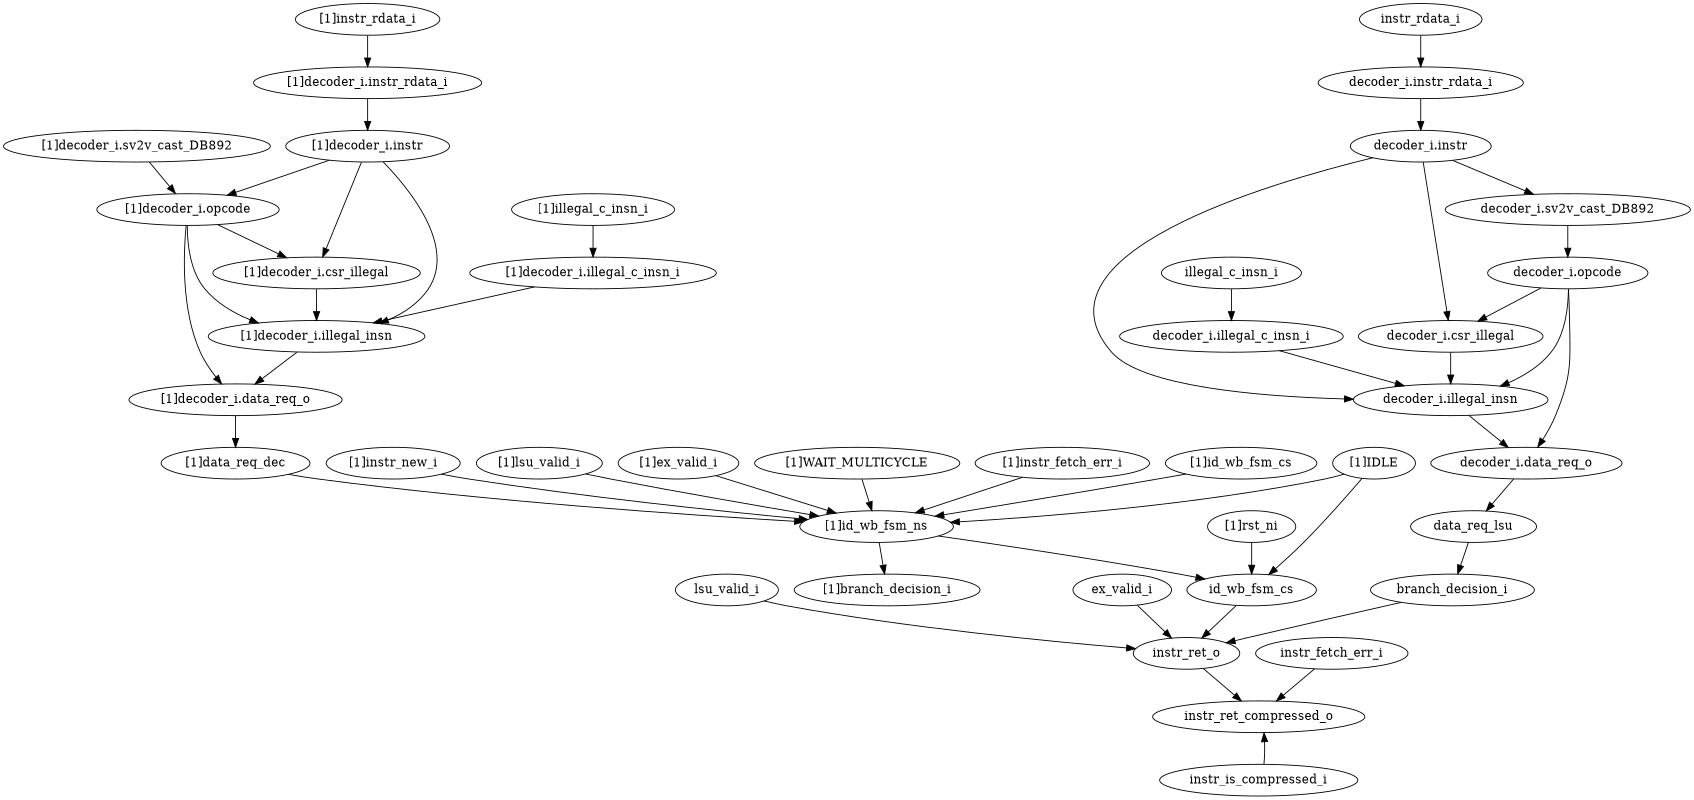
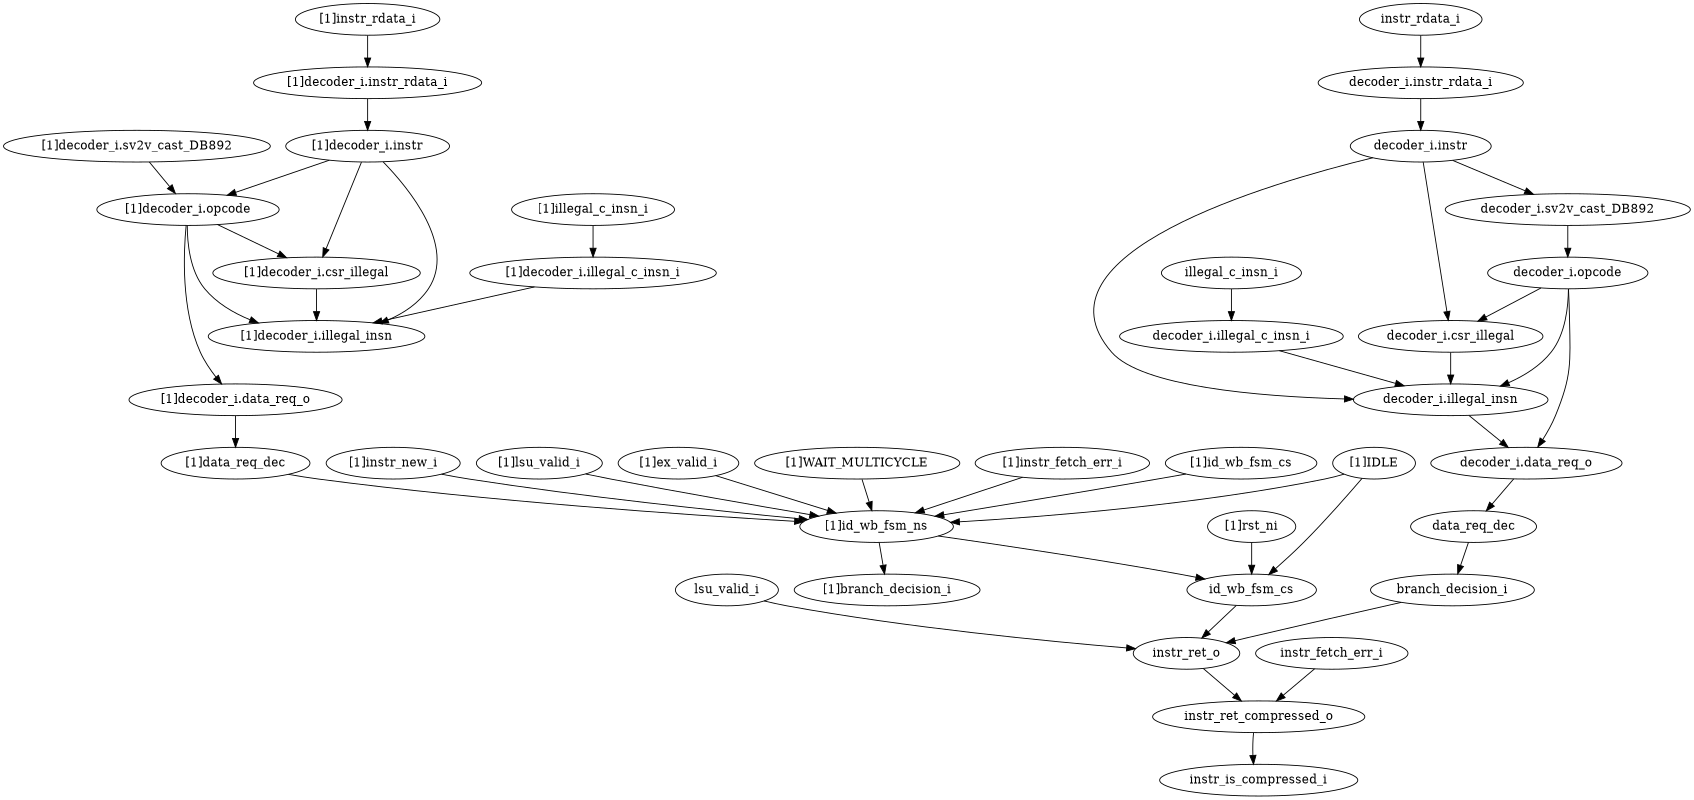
  strict digraph {
    node [complexity=10 importance=0.00673121127752 rank=0.00251683130762]
-   data_req_dec [complexity=7 importance=0.0128203510503 rank=0.00183147872147 label=data_req_lsu]
+   data_req_dec [complexity=7 importance=0.0128203510503 rank=0.00183147872147]
    branch_decision_i [complexity=5 rank=0.0013462422555]
    instr_ret_o [complexity=3 importance=0.00523524858709 rank=0.00174508286236]
    instr_ret_compressed_o [complexity=0 importance=0.00290864202803 rank=0.0]
    "decoder_i.illegal_c_insn_i" [complexity=9 importance=0.020430567123 rank=0.00227006301366]
    "decoder_i.illegal_insn" [complexity=8 importance=0.0181866062505 rank=0.00227332578131]
    "decoder_i.data_req_o" [complexity=7 importance=0.0145280557882 rank=0.00207543654117]
    "[1]decoder_i.instr_rdata_i" [complexity=19 importance=0.0631164237719 rank=0.00332191704063]
    "[1]decoder_i.instr" [complexity=17 importance=0.0612464619905 rank=0.00360273305826]
    "[1]decoder_i.opcode" [complexity=14 importance=0.0588155314204 rank=0.00420110938717]
    "[1]decoder_i.illegal_insn" [complexity=11 importance=0.0550608098478 rank=0.00500552816798]
    "[1]decoder_i.csr_illegal" [complexity=13 importance=0.0565675984967 rank=0.00435135373051]
    "[1]decoder_i.data_req_o" [importance=0.0514022593855 rank=0.00514022593855]
    "[1]id_wb_fsm_ns" [complexity=6 importance=0.0236723503857 rank=0.00394539173096]
    id_wb_fsm_cs [complexity=4 importance=0.0196494986369 rank=0.00491237465921]
    "[1]branch_decision_i" [importance=0.0251683130762]
    lsu_valid_i [complexity=7 rank=0.000961601611074]
    "decoder_i.instr" [complexity=14 importance=0.0243722583932 rank=0.00174087559951]
    "decoder_i.csr_illegal" [importance=0.0196933948994 rank=0.00196933948994]
    "decoder_i.sv2v_cast_DB892" [complexity=14 importance=0.0234372905135 rank=0.00167409217954]
    "decoder_i.opcode" [complexity=11 importance=0.0219413278231 rank=0.00199466616573]
    "decoder_i.instr_rdata_i" [complexity=16 importance=0.0262422201746 rank=0.00164013876091]
    "[1]IDLE" [complexity=12 importance=0.0488406634619 rank=0.00407005528849]
    "[1]id_wb_fsm_cs" [complexity=9 importance=0.169650205576 rank=0.0188500228418]
    instr_fetch_err_i [complexity=5 importance=0.0119664598646 rank=0.00239329197292]
    "[1]data_req_dec" [importance=0.0496945546476 rank=0.00496945546476]
    "[1]instr_rdata_i" [complexity=19 importance=0.0646123864624 rank=0.00340065191907]
    "[1]instr_new_i" [complexity=8 importance=0.0961853642334 rank=0.0120231705292]
    "[1]rst_ni" [complexity=5 importance=0.0407949599641 rank=0.00815899199283]
    "[1]illegal_c_insn_i" [complexity=12 importance=0.0588007334107 rank=0.00490006111756]
    "[1]decoder_i.illegal_c_insn_i" [complexity=12 importance=0.0573047707203 rank=0.00477539756002]
    "[1]decoder_i.sv2v_cast_DB892" [complexity=17 importance=0.0603114941108 rank=0.00354773494769]
    "[1]lsu_valid_i" [importance=0.0251683130762]
    instr_is_compressed_i [complexity=3 importance=0.00440460471846 rank=0.00146820157282]
    instr_rdata_i [complexity=16 importance=0.027738182865 rank=0.00173363642907]
    illegal_c_insn_i [complexity=9 importance=0.0219265298134 rank=0.00243628109038]
    "[1]ex_valid_i" [importance=0.0251683130762]
    "[1]WAIT_MULTICYCLE" [complexity=16 importance=0.0961853642334 rank=0.00601158526459]
    "[1]instr_fetch_err_i" [complexity=8 importance=0.0961853642334 rank=0.0120231705292]
-   ex_valid_i [complexity=7 rank=0.000961601611074]
    data_req_dec -> branch_decision_i
    branch_decision_i -> instr_ret_o
    instr_ret_o -> instr_ret_compressed_o
    "decoder_i.illegal_c_insn_i" -> "decoder_i.illegal_insn"
    "decoder_i.illegal_insn" -> "decoder_i.data_req_o"
    "decoder_i.data_req_o" -> data_req_dec
    "[1]decoder_i.instr_rdata_i" -> "[1]decoder_i.instr"
    "[1]decoder_i.instr" -> "[1]decoder_i.opcode"
    "[1]decoder_i.instr" -> "[1]decoder_i.illegal_insn"
    "[1]decoder_i.instr" -> "[1]decoder_i.csr_illegal"
    "[1]decoder_i.opcode" -> "[1]decoder_i.illegal_insn"
    "[1]decoder_i.opcode" -> "[1]decoder_i.csr_illegal"
    "[1]decoder_i.opcode" -> "[1]decoder_i.data_req_o"
-   "[1]decoder_i.illegal_insn" -> "[1]decoder_i.data_req_o"
    "[1]decoder_i.csr_illegal" -> "[1]decoder_i.illegal_insn"
    "[1]decoder_i.data_req_o" -> "[1]data_req_dec"
    "[1]id_wb_fsm_ns" -> id_wb_fsm_cs
    "[1]id_wb_fsm_ns" -> "[1]branch_decision_i"
    id_wb_fsm_cs -> instr_ret_o
    lsu_valid_i -> instr_ret_o
    "decoder_i.instr" -> "decoder_i.illegal_insn"
    "decoder_i.instr" -> "decoder_i.csr_illegal"
    "decoder_i.instr" -> "decoder_i.sv2v_cast_DB892"
    "decoder_i.csr_illegal" -> "decoder_i.illegal_insn"
    "decoder_i.sv2v_cast_DB892" -> "decoder_i.opcode"
    "decoder_i.opcode" -> "decoder_i.illegal_insn"
    "decoder_i.opcode" -> "decoder_i.data_req_o"
    "decoder_i.opcode" -> "decoder_i.csr_illegal"
    "decoder_i.instr_rdata_i" -> "decoder_i.instr"
    "[1]IDLE" -> "[1]id_wb_fsm_ns"
    "[1]IDLE" -> id_wb_fsm_cs
    "[1]id_wb_fsm_cs" -> "[1]id_wb_fsm_ns"
    instr_fetch_err_i -> instr_ret_compressed_o
    "[1]data_req_dec" -> "[1]id_wb_fsm_ns"
    "[1]instr_rdata_i" -> "[1]decoder_i.instr_rdata_i"
    "[1]instr_new_i" -> "[1]id_wb_fsm_ns"
    "[1]rst_ni" -> id_wb_fsm_cs
    "[1]illegal_c_insn_i" -> "[1]decoder_i.illegal_c_insn_i"
    "[1]decoder_i.illegal_c_insn_i" -> "[1]decoder_i.illegal_insn"
    "[1]decoder_i.sv2v_cast_DB892" -> "[1]decoder_i.opcode"
    "[1]lsu_valid_i" -> "[1]id_wb_fsm_ns"
-   instr_is_compressed_i -> instr_ret_compressed_o
+   instr_ret_compressed_o -> instr_is_compressed_i
    instr_rdata_i -> "decoder_i.instr_rdata_i"
    illegal_c_insn_i -> "decoder_i.illegal_c_insn_i"
    "[1]ex_valid_i" -> "[1]id_wb_fsm_ns"
    "[1]WAIT_MULTICYCLE" -> "[1]id_wb_fsm_ns"
    "[1]instr_fetch_err_i" -> "[1]id_wb_fsm_ns"
-   ex_valid_i -> instr_ret_o
  }
